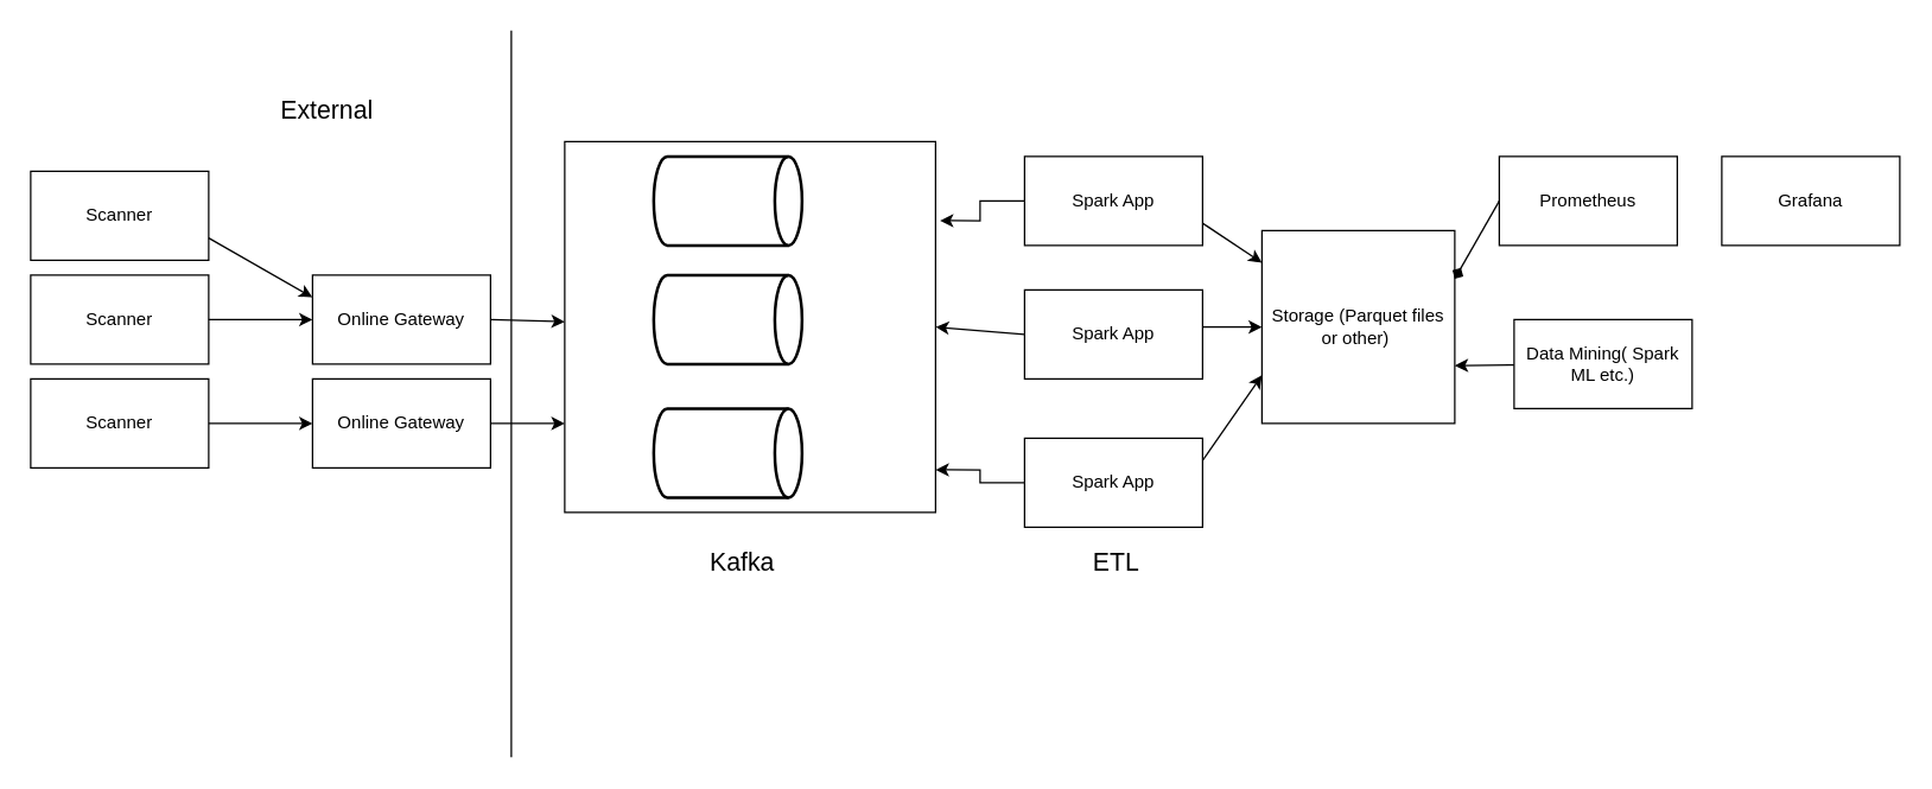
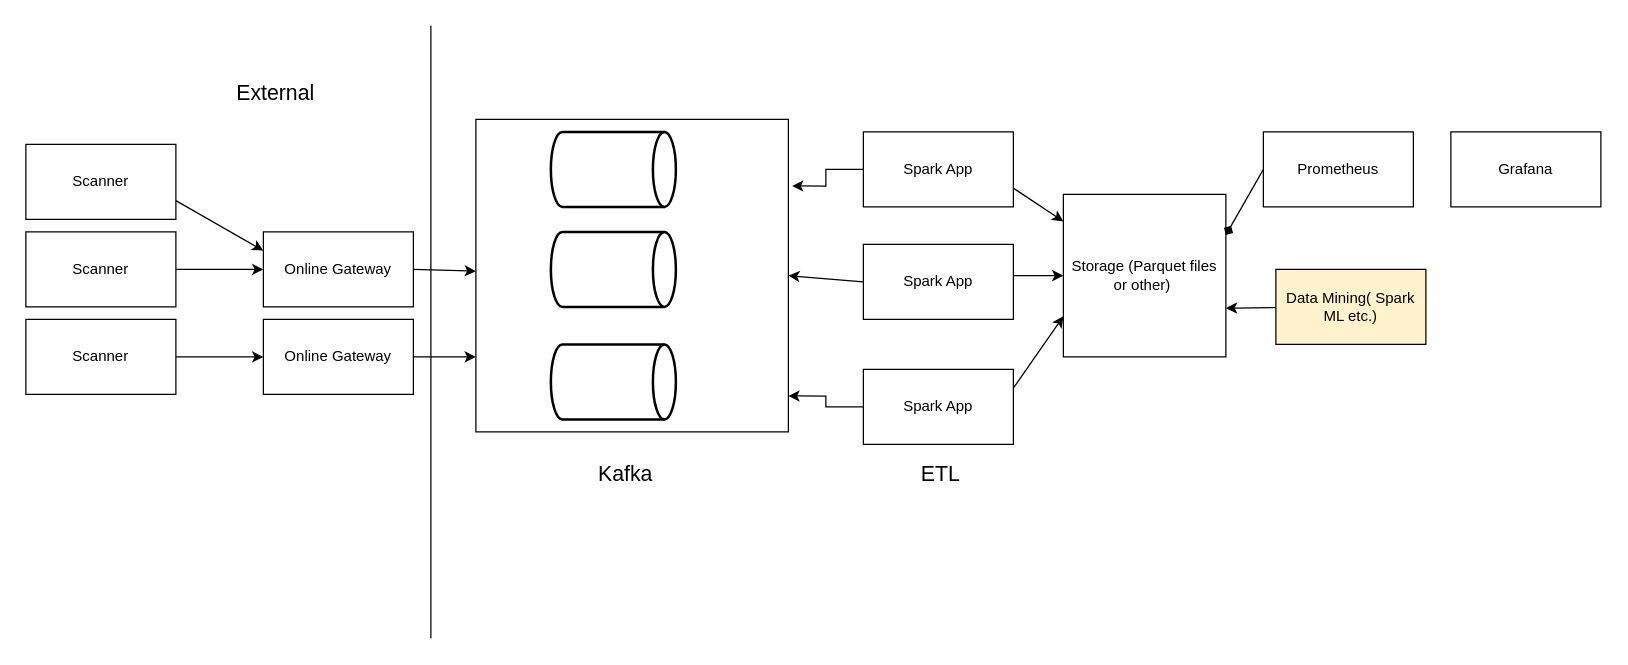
  <mxCell id="0" />
  <mxCell id="1" parent="0" />
  <mxCell id="2" value="Scanner" style="rounded=0;whiteSpace=wrap;html=1;" parent="1" vertex="1"><mxGeometry x="20" y="115" width="120" height="60" as="geometry" /></mxCell>
  <mxCell id="3" value="Scanner" style="rounded=0;whiteSpace=wrap;html=1;" parent="1" vertex="1"><mxGeometry x="20" y="185" width="120" height="60" as="geometry" /></mxCell>
  <mxCell id="4" value="Online Gateway" style="rounded=0;whiteSpace=wrap;html=1;" parent="1" vertex="1"><mxGeometry x="210" y="185" width="120" height="60" as="geometry" /></mxCell>
  <mxCell id="5" value="Scanner" style="rounded=0;whiteSpace=wrap;html=1;" parent="1" vertex="1"><mxGeometry x="20" y="255" width="120" height="60" as="geometry" /></mxCell>
  <mxCell id="6" value="" style="endArrow=classic;html=1;exitX=1;exitY=0.5;exitDx=0;exitDy=0;entryX=0;entryY=0.5;entryDx=0;entryDy=0;" parent="1" source="3" target="4" edge="1"><mxGeometry width="50" height="50" relative="1" as="geometry"><mxPoint x="200" y="205" as="sourcePoint" /><mxPoint x="250" y="155" as="targetPoint" /></mxGeometry></mxCell>
  <mxCell id="7" value="" style="endArrow=classic;html=1;exitX=1;exitY=0.75;exitDx=0;exitDy=0;entryX=0;entryY=0.25;entryDx=0;entryDy=0;" parent="1" source="2" target="4" edge="1"><mxGeometry width="50" height="50" relative="1" as="geometry"><mxPoint x="150" y="225" as="sourcePoint" /><mxPoint x="260" y="225" as="targetPoint" /></mxGeometry></mxCell>
  <mxCell id="8" value="" style="endArrow=classic;html=1;exitX=1;exitY=0.5;exitDx=0;exitDy=0;entryX=0;entryY=0.5;entryDx=0;entryDy=0;" parent="1" source="5" target="34" edge="1"><mxGeometry width="50" height="50" relative="1" as="geometry"><mxPoint x="150" y="170" as="sourcePoint" /><mxPoint x="260" y="210" as="targetPoint" /></mxGeometry></mxCell>
  <mxCell id="9" value="" style="whiteSpace=wrap;html=1;aspect=fixed;" parent="1" vertex="1"><mxGeometry x="380" y="95" width="250" height="250" as="geometry" /></mxCell>
  <mxCell id="10" value="" style="strokeWidth=2;html=1;shape=mxgraph.flowchart.direct_data;whiteSpace=wrap;" parent="1" vertex="1"><mxGeometry x="440" y="105" width="100" height="60" as="geometry" /></mxCell>
  <mxCell id="11" value="" style="strokeWidth=2;html=1;shape=mxgraph.flowchart.direct_data;whiteSpace=wrap;" parent="1" vertex="1"><mxGeometry x="440" y="185" width="100" height="60" as="geometry" /></mxCell>
  <mxCell id="12" value="" style="strokeWidth=2;html=1;shape=mxgraph.flowchart.direct_data;whiteSpace=wrap;" parent="1" vertex="1"><mxGeometry x="440" y="275" width="100" height="60" as="geometry" /></mxCell>
  <mxCell id="13" value="&lt;font style=&quot;font-size: 17px&quot;&gt;Kafka&lt;/font&gt;" style="text;html=1;strokeColor=none;fillColor=none;align=center;verticalAlign=middle;whiteSpace=wrap;rounded=0;" parent="1" vertex="1"><mxGeometry x="450" y="345" width="100" height="70" as="geometry" /></mxCell>
  <mxCell id="14" value="" style="endArrow=classic;html=1;exitX=1;exitY=0.5;exitDx=0;exitDy=0;" parent="1" source="4" target="9" edge="1"><mxGeometry width="50" height="50" relative="1" as="geometry"><mxPoint x="340" y="245" as="sourcePoint" /><mxPoint x="390" y="195" as="targetPoint" /></mxGeometry></mxCell>
  <mxCell id="15" value="Spark App" style="rounded=0;whiteSpace=wrap;html=1;" vertex="1" parent="1"><mxGeometry x="690" y="195" width="120" height="60" as="geometry" /></mxCell>
  <mxCell id="16" value="" style="endArrow=classic;html=1;entryX=1;entryY=0.5;entryDx=0;entryDy=0;exitX=0;exitY=0.5;exitDx=0;exitDy=0;" edge="1" parent="1" source="15" target="9"><mxGeometry width="50" height="50" relative="1" as="geometry"><mxPoint x="520" y="285" as="sourcePoint" /><mxPoint x="570" y="235" as="targetPoint" /></mxGeometry></mxCell>
  <mxCell id="17" value="" style="edgeStyle=orthogonalEdgeStyle;rounded=0;orthogonalLoop=1;jettySize=auto;html=1;entryX=1.012;entryY=0.213;entryDx=0;entryDy=0;entryPerimeter=0;" edge="1" parent="1" source="18" target="9"><mxGeometry relative="1" as="geometry" /></mxCell>
  <mxCell id="18" value="Spark App" style="rounded=0;whiteSpace=wrap;html=1;" vertex="1" parent="1"><mxGeometry x="690" y="105" width="120" height="60" as="geometry" /></mxCell>
  <mxCell id="19" value="" style="edgeStyle=orthogonalEdgeStyle;rounded=0;orthogonalLoop=1;jettySize=auto;html=1;entryX=1;entryY=0.885;entryDx=0;entryDy=0;entryPerimeter=0;" edge="1" parent="1" source="20" target="9"><mxGeometry relative="1" as="geometry" /></mxCell>
  <mxCell id="20" value="Spark App" style="rounded=0;whiteSpace=wrap;html=1;" vertex="1" parent="1"><mxGeometry x="690" y="295" width="120" height="60" as="geometry" /></mxCell>
  <mxCell id="21" value="Storage (Parquet files or other)&amp;nbsp;" style="whiteSpace=wrap;html=1;aspect=fixed;" vertex="1" parent="1"><mxGeometry x="850" y="155" width="130" height="130" as="geometry" /></mxCell>
  <mxCell id="22" value="&lt;font style=&quot;font-size: 17px&quot;&gt;ETL&lt;/font&gt;" style="text;html=1;strokeColor=none;fillColor=none;align=center;verticalAlign=middle;whiteSpace=wrap;rounded=0;" vertex="1" parent="1"><mxGeometry x="717" y="367.5" width="70" height="25" as="geometry" /></mxCell>
  <mxCell id="23" value="" style="endArrow=classic;html=1;exitX=1;exitY=0.75;exitDx=0;exitDy=0;" edge="1" parent="1" source="18" target="21"><mxGeometry width="50" height="50" relative="1" as="geometry"><mxPoint x="850" y="165" as="sourcePoint" /><mxPoint x="900" y="115" as="targetPoint" /></mxGeometry></mxCell>
  <mxCell id="24" value="" style="endArrow=classic;html=1;entryX=0;entryY=0.5;entryDx=0;entryDy=0;" edge="1" parent="1" target="21"><mxGeometry width="50" height="50" relative="1" as="geometry"><mxPoint x="810" y="220" as="sourcePoint" /><mxPoint x="880" y="215" as="targetPoint" /></mxGeometry></mxCell>
  <mxCell id="25" value="" style="endArrow=classic;html=1;exitX=1;exitY=0.25;exitDx=0;exitDy=0;entryX=0;entryY=0.75;entryDx=0;entryDy=0;" edge="1" parent="1" source="20" target="21"><mxGeometry width="50" height="50" relative="1" as="geometry"><mxPoint x="825.64" y="229" as="sourcePoint" /><mxPoint x="900" y="230" as="targetPoint" /></mxGeometry></mxCell>
  <mxCell id="26" value="Prometheus" style="rounded=0;whiteSpace=wrap;html=1;" vertex="1" parent="1"><mxGeometry x="1010" y="105" width="120" height="60" as="geometry" /></mxCell>
  <mxCell id="27" value="Grafana" style="rounded=0;whiteSpace=wrap;html=1;" vertex="1" parent="1"><mxGeometry x="1160" y="105" width="120" height="60" as="geometry" /></mxCell>
  <mxCell id="28" value="" style="endArrow=diamond;html=1;exitX=0;exitY=0.5;exitDx=0;exitDy=0;entryX=1;entryY=0.25;entryDx=0;entryDy=0;" edge="1" parent="1" source="26" target="21"><mxGeometry width="50" height="50" relative="1" as="geometry"><mxPoint x="640" y="275" as="sourcePoint" /><mxPoint x="690" y="225" as="targetPoint" /></mxGeometry></mxCell>
- <mxCell id="29" value="Data Mining( Spark ML etc.)" style="rounded=0;whiteSpace=wrap;html=1;" vertex="1" parent="1"><mxGeometry x="1020" y="215" width="120" height="60" as="geometry" /></mxCell>
+ <mxCell id="29" value="Data Mining( Spark ML etc.)" style="rounded=0;whiteSpace=wrap;html=1;fillColor=#fff2cc;" vertex="1" parent="1"><mxGeometry x="1020" y="215" width="120" height="60" as="geometry" /></mxCell>
  <mxCell id="30" value="" style="endArrow=classic;html=1;" edge="1" parent="1" source="29"><mxGeometry width="50" height="50" relative="1" as="geometry"><mxPoint x="1010" y="305" as="sourcePoint" /><mxPoint x="980" y="246" as="targetPoint" /></mxGeometry></mxCell>
  <mxCell id="31" value="" style="endArrow=none;html=1;" edge="1" parent="1"><mxGeometry width="50" height="50" relative="1" as="geometry"><mxPoint x="344" y="510" as="sourcePoint" /><mxPoint x="344" y="20" as="targetPoint" /></mxGeometry></mxCell>
  <mxCell id="32" value="&lt;font style=&quot;font-size: 17px&quot;&gt;External&lt;/font&gt;" style="text;html=1;strokeColor=none;fillColor=none;align=center;verticalAlign=middle;whiteSpace=wrap;rounded=0;" vertex="1" parent="1"><mxGeometry x="200" y="65" width="40" height="20" as="geometry" /></mxCell>
  <mxCell id="33" value="" style="edgeStyle=orthogonalEdgeStyle;rounded=0;orthogonalLoop=1;jettySize=auto;html=1;" edge="1" parent="1" source="34"><mxGeometry relative="1" as="geometry"><mxPoint x="380" y="285" as="targetPoint" /></mxGeometry></mxCell>
  <mxCell id="34" value="Online Gateway" style="rounded=0;whiteSpace=wrap;html=1;" vertex="1" parent="1"><mxGeometry x="210" y="255" width="120" height="60" as="geometry" /></mxCell>
